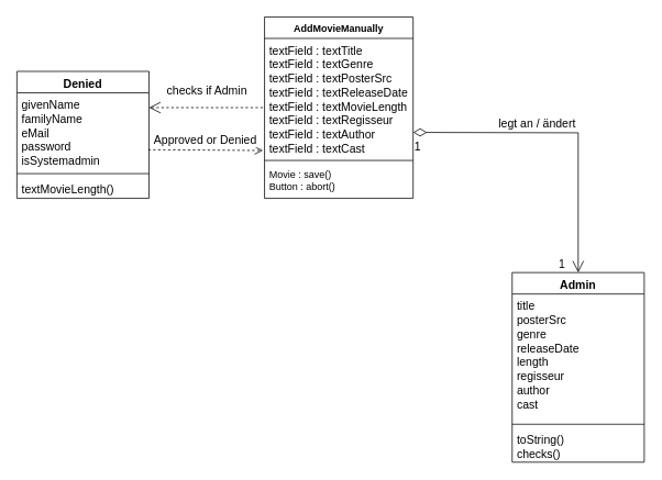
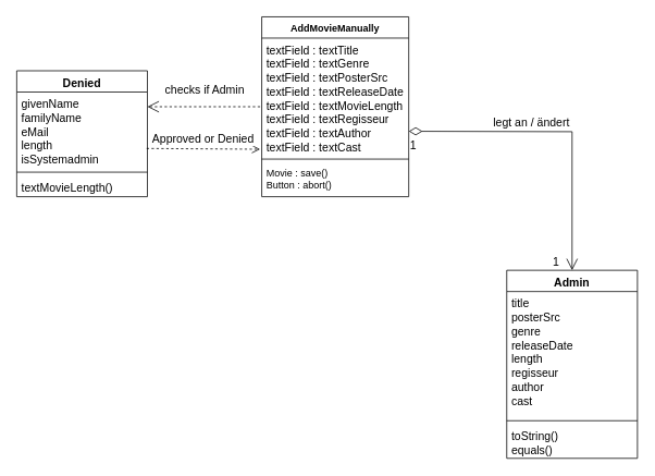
  <mxCell id="0" />
  <mxCell id="1" parent="0" />
  <mxCell id="2" value="AddMovieManually" style="swimlane;fontStyle=1;align=center;verticalAlign=top;childLayout=stackLayout;horizontal=1;startSize=26;horizontalStack=0;resizeParent=1;resizeParentMax=0;resizeLast=0;collapsible=1;marginBottom=0;" vertex="1" parent="1"><mxGeometry x="320" y="20" width="180" height="220" as="geometry" /></mxCell>
  <mxCell id="3" value="textField : textTitle&#10;textField : textGenre&#10;textField : textPosterSrc&#10;textField : textReleaseDate&#10;textField : textMovieLength&#10;textField : textRegisseur&#10;textField : textAuthor&#10;textField : textCast" style="text;strokeColor=none;fillColor=none;align=left;verticalAlign=top;spacingLeft=4;spacingRight=4;overflow=hidden;rotatable=0;points=[[0,0.5],[1,0.5]];portConstraint=eastwest;fontSize=14;" vertex="1" parent="2"><mxGeometry y="26" width="180" height="144" as="geometry" /></mxCell>
  <mxCell id="4" value="" style="line;strokeWidth=1;fillColor=none;align=left;verticalAlign=middle;spacingTop=-1;spacingLeft=3;spacingRight=3;rotatable=0;labelPosition=right;points=[];portConstraint=eastwest;" vertex="1" parent="2"><mxGeometry y="170" width="180" height="8" as="geometry" /></mxCell>
  <mxCell id="5" value="Movie : save()&#10;Button : abort()&#10;&#10;" style="text;strokeColor=none;fillColor=none;align=left;verticalAlign=top;spacingLeft=4;spacingRight=4;overflow=hidden;rotatable=0;points=[[0,0.5],[1,0.5]];portConstraint=eastwest;" vertex="1" parent="2"><mxGeometry y="178" width="180" height="42" as="geometry" /></mxCell>
  <mxCell id="6" value="Admin" style="swimlane;fontStyle=1;align=center;verticalAlign=top;childLayout=stackLayout;horizontal=1;startSize=26;horizontalStack=0;resizeParent=1;resizeParentMax=0;resizeLast=0;collapsible=1;marginBottom=0;fontSize=14;" vertex="1" parent="1"><mxGeometry x="620" y="330" width="160" height="230" as="geometry" /></mxCell>
  <mxCell id="7" value="title&#10;posterSrc&#10;genre&#10;releaseDate&#10;length&#10;regisseur&#10;author&#10;cast&#10;" style="text;strokeColor=none;fillColor=none;align=left;verticalAlign=top;spacingLeft=4;spacingRight=4;overflow=hidden;rotatable=0;points=[[0,0.5],[1,0.5]];portConstraint=eastwest;fontSize=14;" vertex="1" parent="6"><mxGeometry y="26" width="160" height="154" as="geometry" /></mxCell>
  <mxCell id="8" value="" style="line;strokeWidth=1;fillColor=none;align=left;verticalAlign=middle;spacingTop=-1;spacingLeft=3;spacingRight=3;rotatable=0;labelPosition=right;points=[];portConstraint=eastwest;fontSize=14;" vertex="1" parent="6"><mxGeometry y="180" width="160" height="8" as="geometry" /></mxCell>
- <mxCell id="9" value="toString()&#10;checks()" style="text;strokeColor=none;fillColor=none;align=left;verticalAlign=top;spacingLeft=4;spacingRight=4;overflow=hidden;rotatable=0;points=[[0,0.5],[1,0.5]];portConstraint=eastwest;fontSize=14;" vertex="1" parent="6"><mxGeometry y="188" width="160" height="42" as="geometry" /></mxCell>
+ <mxCell id="9" value="toString()&#10;equals()" style="text;strokeColor=none;fillColor=none;align=left;verticalAlign=top;spacingLeft=4;spacingRight=4;overflow=hidden;rotatable=0;points=[[0,0.5],[1,0.5]];portConstraint=eastwest;fontSize=14;" vertex="1" parent="6"><mxGeometry y="188" width="160" height="42" as="geometry" /></mxCell>
  <mxCell id="10" value="&lt;div&gt;legt an / ändert&lt;/div&gt;" style="endArrow=open;html=1;endSize=12;startArrow=diamondThin;startSize=14;startFill=0;edgeStyle=orthogonalEdgeStyle;rounded=0;fontSize=14;entryX=0.5;entryY=0;entryDx=0;entryDy=0;" edge="1" parent="1" target="6"><mxGeometry x="-0.189" y="10" relative="1" as="geometry"><mxPoint x="500" y="160" as="sourcePoint" /><mxPoint x="660" y="160" as="targetPoint" /><mxPoint as="offset" /></mxGeometry></mxCell>
  <mxCell id="11" value="1" style="edgeLabel;resizable=0;html=1;align=left;verticalAlign=top;fontSize=14;" connectable="0" vertex="1" parent="10"><mxGeometry x="-1" relative="1" as="geometry"><mxPoint y="3" as="offset" /></mxGeometry></mxCell>
  <mxCell id="12" value="Denied" style="swimlane;fontStyle=1;align=center;verticalAlign=top;childLayout=stackLayout;horizontal=1;startSize=26;horizontalStack=0;resizeParent=1;resizeParentMax=0;resizeLast=0;collapsible=1;marginBottom=0;fontSize=14;" vertex="1" parent="1"><mxGeometry x="20" y="86" width="160" height="154" as="geometry" /></mxCell>
- <mxCell id="13" value="givenName&#10;familyName&#10;eMail&#10;password&#10;isSystemadmin&#10;" style="text;strokeColor=none;fillColor=none;align=left;verticalAlign=top;spacingLeft=4;spacingRight=4;overflow=hidden;rotatable=0;points=[[0,0.5],[1,0.5]];portConstraint=eastwest;fontSize=14;" vertex="1" parent="12"><mxGeometry y="26" width="160" height="94" as="geometry" /></mxCell>
+ <mxCell id="13" value="givenName&#10;familyName&#10;eMail&#10;length&#10;isSystemadmin&#10;" style="text;strokeColor=none;fillColor=none;align=left;verticalAlign=top;spacingLeft=4;spacingRight=4;overflow=hidden;rotatable=0;points=[[0,0.5],[1,0.5]];portConstraint=eastwest;fontSize=14;" vertex="1" parent="12"><mxGeometry y="26" width="160" height="94" as="geometry" /></mxCell>
  <mxCell id="14" value="" style="line;strokeWidth=1;fillColor=none;align=left;verticalAlign=middle;spacingTop=-1;spacingLeft=3;spacingRight=3;rotatable=0;labelPosition=right;points=[];portConstraint=eastwest;fontSize=14;" vertex="1" parent="12"><mxGeometry y="120" width="160" height="8" as="geometry" /></mxCell>
  <mxCell id="15" value="textMovieLength()" style="text;strokeColor=none;fillColor=none;align=left;verticalAlign=top;spacingLeft=4;spacingRight=4;overflow=hidden;rotatable=0;points=[[0,0.5],[1,0.5]];portConstraint=eastwest;fontSize=14;" vertex="1" parent="12"><mxGeometry y="128" width="160" height="26" as="geometry" /></mxCell>
  <mxCell id="16" value="checks if Admin" style="endArrow=open;endSize=12;dashed=1;html=1;rounded=0;fontSize=14;exitX=-0.011;exitY=0.583;exitDx=0;exitDy=0;exitPerimeter=0;entryX=1;entryY=0.191;entryDx=0;entryDy=0;entryPerimeter=0;" edge="1" parent="1" source="3" target="13"><mxGeometry x="-0.014" y="-20" width="160" relative="1" as="geometry"><mxPoint x="400" y="310" as="sourcePoint" /><mxPoint x="560" y="310" as="targetPoint" /><mxPoint as="offset" /></mxGeometry></mxCell>
  <mxCell id="17" value="Approved or Denied" style="html=1;verticalAlign=bottom;endArrow=open;dashed=1;endSize=8;rounded=0;fontSize=14;exitX=0.994;exitY=0.734;exitDx=0;exitDy=0;exitPerimeter=0;entryX=-0.011;entryY=0.944;entryDx=0;entryDy=0;entryPerimeter=0;" edge="1" parent="1" source="13" target="3"><mxGeometry relative="1" as="geometry"><mxPoint x="520" y="310" as="sourcePoint" /><mxPoint x="310" y="180" as="targetPoint" /></mxGeometry></mxCell>
  <mxCell id="18" value="1" style="text;html=1;align=center;verticalAlign=middle;resizable=0;points=[];autosize=1;strokeColor=none;fillColor=none;fontSize=14;" vertex="1" parent="1"><mxGeometry x="670" y="310" width="20" height="20" as="geometry" /></mxCell>
